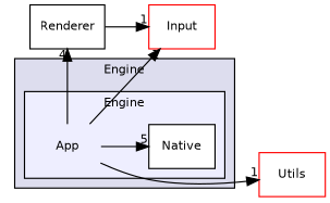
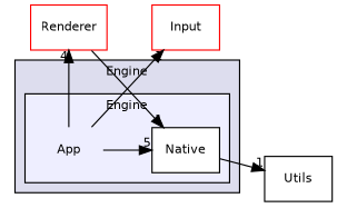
  digraph {
    compound=true
    rankdir=LR
    node [fontname=Helvetica fontsize=10 shape=box color=red fillcolor=white style=filled]
    edge [headlabel=1 labeldistance=1.5 labelfontname=Helvetica labelfontsize=10]
    n1 [label=App shape=plaintext color="" fillcolor="" style=""]
    n2 [color=black label=Native]
-   n3 [label=Utils]
+   n3 [color=black label=Utils]
    n4 [label=Input fillcolor="" style=""]
-   n5 [color=black label=Renderer]
+   n5 [label=Renderer]
    subgraph cluster_1 {
      bgcolor="#ddddee"
      fontname=Helvetica
      fontsize=10
      label=Engine
      pencolor=black
      subgraph cluster_2 {
        bgcolor="#eeeeff"
        fontname=Helvetica
        fontsize=10
        label=Engine
        pencolor=black
        n1
        n2
      }
    }
    n1 -> n2 [headlabel=5]
-   n1 -> n3
+   n2 -> n3
    n1 -> n4
    n1 -> n5 [headlabel=4]
-   n5 -> n4
+   n5 -> n2
  }
